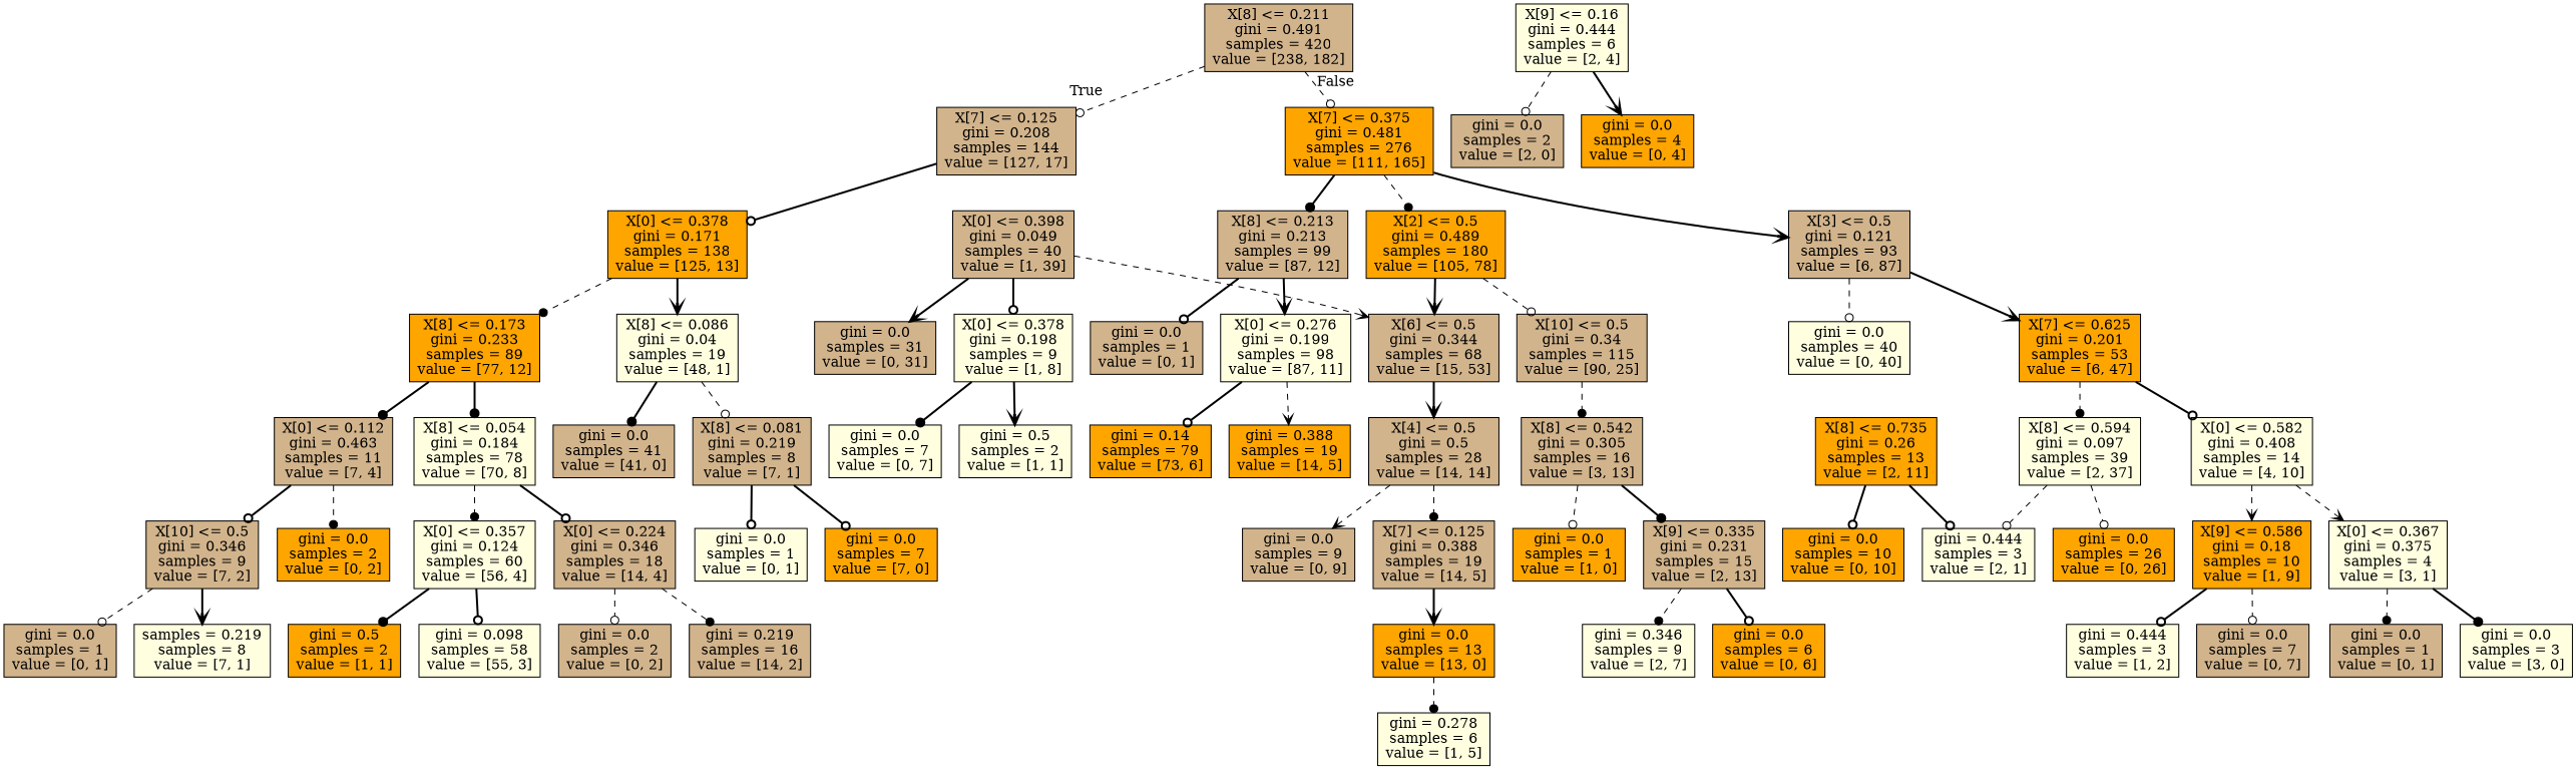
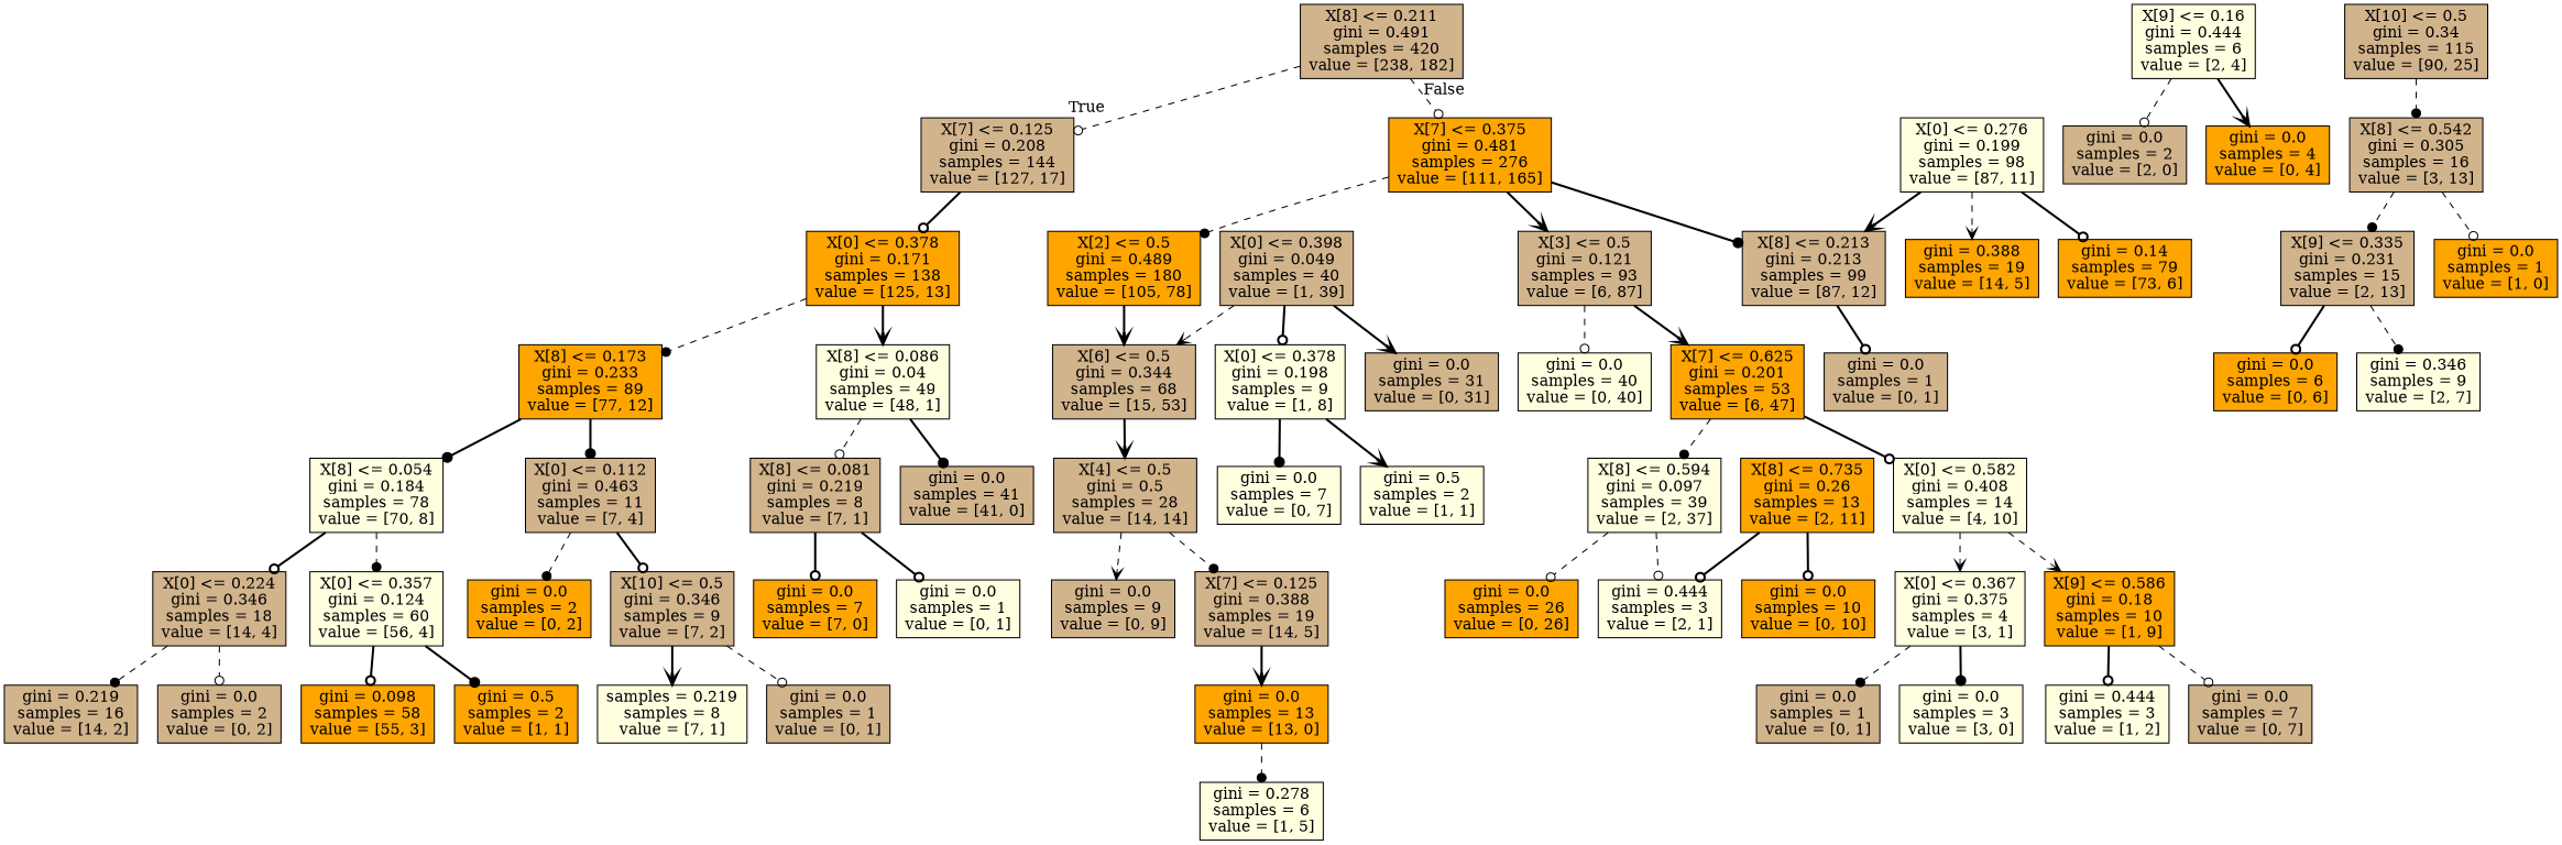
  digraph {
    node [fillcolor=tan shape=box style=filled]
    edge [arrowhead=odot style=bold]
    n1 [label="X[8] <= 0.211\ngini = 0.491\nsamples = 420\nvalue = [238, 182]"]
    n2 [label="X[7] <= 0.125\ngini = 0.208\nsamples = 144\nvalue = [127, 17]"]
    n3 [fillcolor=orange label="X[7] <= 0.375\ngini = 0.481\nsamples = 276\nvalue = [111, 165]"]
    n4 [fillcolor=orange label="X[0] <= 0.378\ngini = 0.171\nsamples = 138\nvalue = [125, 13]"]
    n5 [fillcolor=orange label="X[2] <= 0.5\ngini = 0.489\nsamples = 180\nvalue = [105, 78]"]
    n6 [label="X[3] <= 0.5\ngini = 0.121\nsamples = 93\nvalue = [6, 87]"]
    n7 [label="X[8] <= 0.213\ngini = 0.213\nsamples = 99\nvalue = [87, 12]"]
    n8 [fillcolor=lightyellow label="X[9] <= 0.16\ngini = 0.444\nsamples = 6\nvalue = [2, 4]"]
    n9 [label="gini = 0.0\nsamples = 2\nvalue = [2, 0]"]
    n10 [fillcolor=orange label="gini = 0.0\nsamples = 4\nvalue = [0, 4]"]
    n11 [fillcolor=orange label="X[8] <= 0.173\ngini = 0.233\nsamples = 89\nvalue = [77, 12]"]
-   n12 [fillcolor=lightyellow label="X[8] <= 0.086\ngini = 0.04\nsamples = 19\nvalue = [48, 1]"]
+   n12 [fillcolor=lightyellow label="X[8] <= 0.086\ngini = 0.04\nsamples = 49\nvalue = [48, 1]"]
    n13 [fillcolor=lightyellow label="X[8] <= 0.054\ngini = 0.184\nsamples = 78\nvalue = [70, 8]"]
    n14 [label="X[0] <= 0.112\ngini = 0.463\nsamples = 11\nvalue = [7, 4]"]
    n15 [label="X[8] <= 0.081\ngini = 0.219\nsamples = 8\nvalue = [7, 1]"]
    n16 [label="gini = 0.0\nsamples = 41\nvalue = [41, 0]"]
    n17 [label="X[0] <= 0.224\ngini = 0.346\nsamples = 18\nvalue = [14, 4]"]
    n18 [fillcolor=lightyellow label="X[0] <= 0.357\ngini = 0.124\nsamples = 60\nvalue = [56, 4]"]
    n19 [fillcolor=orange label="gini = 0.0\nsamples = 2\nvalue = [0, 2]"]
    n20 [label="X[10] <= 0.5\ngini = 0.346\nsamples = 9\nvalue = [7, 2]"]
    n21 [label="gini = 0.219\nsamples = 16\nvalue = [14, 2]"]
    n22 [label="gini = 0.0\nsamples = 2\nvalue = [0, 2]"]
-   n23 [fillcolor=lightyellow label="gini = 0.098\nsamples = 58\nvalue = [55, 3]"]
+   n23 [fillcolor=orange label="gini = 0.098\nsamples = 58\nvalue = [55, 3]"]
    n24 [fillcolor=orange label="gini = 0.5\nsamples = 2\nvalue = [1, 1]"]
    n25 [fillcolor=lightyellow label="samples = 0.219\nsamples = 8\nvalue = [7, 1]"]
    n26 [label="gini = 0.0\nsamples = 1\nvalue = [0, 1]"]
    n27 [fillcolor=orange label="gini = 0.0\nsamples = 7\nvalue = [7, 0]"]
    n28 [fillcolor=lightyellow label="gini = 0.0\nsamples = 1\nvalue = [0, 1]"]
    n29 [label="X[6] <= 0.5\ngini = 0.344\nsamples = 68\nvalue = [15, 53]"]
    n30 [label="X[10] <= 0.5\ngini = 0.34\nsamples = 115\nvalue = [90, 25]"]
    n31 [fillcolor=lightyellow label="gini = 0.0\nsamples = 40\nvalue = [0, 40]"]
    n32 [fillcolor=orange label="X[7] <= 0.625\ngini = 0.201\nsamples = 53\nvalue = [6, 47]"]
    n33 [label="X[4] <= 0.5\ngini = 0.5\nsamples = 28\nvalue = [14, 14]"]
    n34 [label="X[8] <= 0.542\ngini = 0.305\nsamples = 16\nvalue = [3, 13]"]
    n35 [label="X[0] <= 0.398\ngini = 0.049\nsamples = 40\nvalue = [1, 39]"]
    n36 [fillcolor=lightyellow label="X[0] <= 0.378\ngini = 0.198\nsamples = 9\nvalue = [1, 8]"]
    n37 [label="gini = 0.0\nsamples = 31\nvalue = [0, 31]"]
    n38 [label="gini = 0.0\nsamples = 9\nvalue = [0, 9]"]
    n39 [label="X[7] <= 0.125\ngini = 0.388\nsamples = 19\nvalue = [14, 5]"]
    n40 [fillcolor=lightyellow label="gini = 0.0\nsamples = 7\nvalue = [0, 7]"]
    n41 [fillcolor=lightyellow label="gini = 0.5\nsamples = 2\nvalue = [1, 1]"]
    n42 [fillcolor=orange label="gini = 0.0\nsamples = 13\nvalue = [13, 0]"]
    n43 [fillcolor=lightyellow label="gini = 0.278\nsamples = 6\nvalue = [1, 5]"]
    n44 [label="gini = 0.0\nsamples = 1\nvalue = [0, 1]"]
    n45 [fillcolor=lightyellow label="X[0] <= 0.276\ngini = 0.199\nsamples = 98\nvalue = [87, 11]"]
    n46 [label="X[9] <= 0.335\ngini = 0.231\nsamples = 15\nvalue = [2, 13]"]
    n47 [fillcolor=orange label="gini = 0.0\nsamples = 1\nvalue = [1, 0]"]
    n48 [fillcolor=orange label="gini = 0.388\nsamples = 19\nvalue = [14, 5]"]
    n49 [fillcolor=orange label="gini = 0.14\nsamples = 79\nvalue = [73, 6]"]
    n50 [fillcolor=orange label="gini = 0.0\nsamples = 6\nvalue = [0, 6]"]
    n51 [fillcolor=lightyellow label="gini = 0.346\nsamples = 9\nvalue = [2, 7]"]
    n52 [fillcolor=lightyellow label="X[8] <= 0.594\ngini = 0.097\nsamples = 39\nvalue = [2, 37]"]
    n53 [fillcolor=lightyellow label="X[0] <= 0.582\ngini = 0.408\nsamples = 14\nvalue = [4, 10]"]
    n54 [fillcolor=orange label="gini = 0.0\nsamples = 26\nvalue = [0, 26]"]
    n55 [fillcolor=lightyellow label="gini = 0.444\nsamples = 3\nvalue = [2, 1]"]
    n56 [fillcolor=lightyellow label="X[0] <= 0.367\ngini = 0.375\nsamples = 4\nvalue = [3, 1]"]
    n57 [fillcolor=orange label="X[9] <= 0.586\ngini = 0.18\nsamples = 10\nvalue = [1, 9]"]
    n58 [fillcolor=orange label="X[8] <= 0.735\ngini = 0.26\nsamples = 13\nvalue = [2, 11]"]
    n59 [fillcolor=orange label="gini = 0.0\nsamples = 10\nvalue = [0, 10]"]
    n60 [label="gini = 0.0\nsamples = 1\nvalue = [0, 1]"]
    n61 [fillcolor=lightyellow label="gini = 0.0\nsamples = 3\nvalue = [3, 0]"]
    n62 [fillcolor=lightyellow label="gini = 0.444\nsamples = 3\nvalue = [1, 2]"]
    n63 [label="gini = 0.0\nsamples = 7\nvalue = [0, 7]"]
    n1 -> n2 [headlabel=True labelangle=45 labeldistance=2.5 style=dashed]
    n1 -> n3 [headlabel=False labelangle=-45 labeldistance=2.5 style=dashed]
    n2 -> n4
    n3 -> n5 [arrowhead=dot style=dashed]
    n3 -> n6 [arrowhead=vee]
    n3 -> n7 [arrowhead=dot]
    n4 -> n11 [arrowhead=dot style=dashed]
    n4 -> n12 [arrowhead=vee]
    n5 -> n29 [arrowhead=vee]
-   n5 -> n30 [style=dashed]
    n6 -> n31 [style=dashed]
    n6 -> n32 [arrowhead=vee]
    n7 -> n44
-   n7 -> n45 [arrowhead=vee]
+   n45 -> n7 [arrowhead=vee]
    n8 -> n9 [style=dashed]
    n8 -> n10 [arrowhead=vee]
    n11 -> n13 [arrowhead=dot]
    n11 -> n14 [arrowhead=dot]
    n12 -> n15 [style=dashed]
    n12 -> n16 [arrowhead=dot]
    n13 -> n17
    n13 -> n18 [arrowhead=dot style=dashed]
    n14 -> n19 [arrowhead=dot style=dashed]
    n14 -> n20
    n15 -> n27
    n15 -> n28
    n17 -> n21 [arrowhead=dot style=dashed]
    n17 -> n22 [style=dashed]
    n18 -> n23
    n18 -> n24 [arrowhead=dot]
    n20 -> n25 [arrowhead=vee]
    n20 -> n26 [style=dashed]
    n29 -> n33 [arrowhead=vee]
    n30 -> n34 [arrowhead=dot style=dashed]
    n32 -> n52 [arrowhead=dot style=dashed]
    n32 -> n53
    n33 -> n38 [arrowhead=vee style=dashed]
    n33 -> n39 [arrowhead=dot style=dashed]
-   n34 -> n46 [arrowhead=dot]
+   n34 -> n46 [arrowhead=dot style=dashed]
    n34 -> n47 [style=dashed]
    n35 -> n29 [arrowhead=vee style=dashed]
    n35 -> n36
    n35 -> n37 [arrowhead=vee]
    n36 -> n40 [arrowhead=dot]
    n36 -> n41 [arrowhead=vee]
    n39 -> n42 [arrowhead=vee]
    n42 -> n43 [arrowhead=dot style=dashed]
    n45 -> n48 [arrowhead=vee style=dashed]
    n45 -> n49
    n46 -> n50
    n46 -> n51 [arrowhead=dot style=dashed]
    n52 -> n54 [style=dashed]
    n52 -> n55 [style=dashed]
    n53 -> n56 [arrowhead=vee style=dashed]
    n53 -> n57 [arrowhead=vee style=dashed]
    n56 -> n60 [arrowhead=dot style=dashed]
    n56 -> n61 [arrowhead=dot]
    n57 -> n62
    n57 -> n63 [style=dashed]
    n58 -> n55
    n58 -> n59
  }
